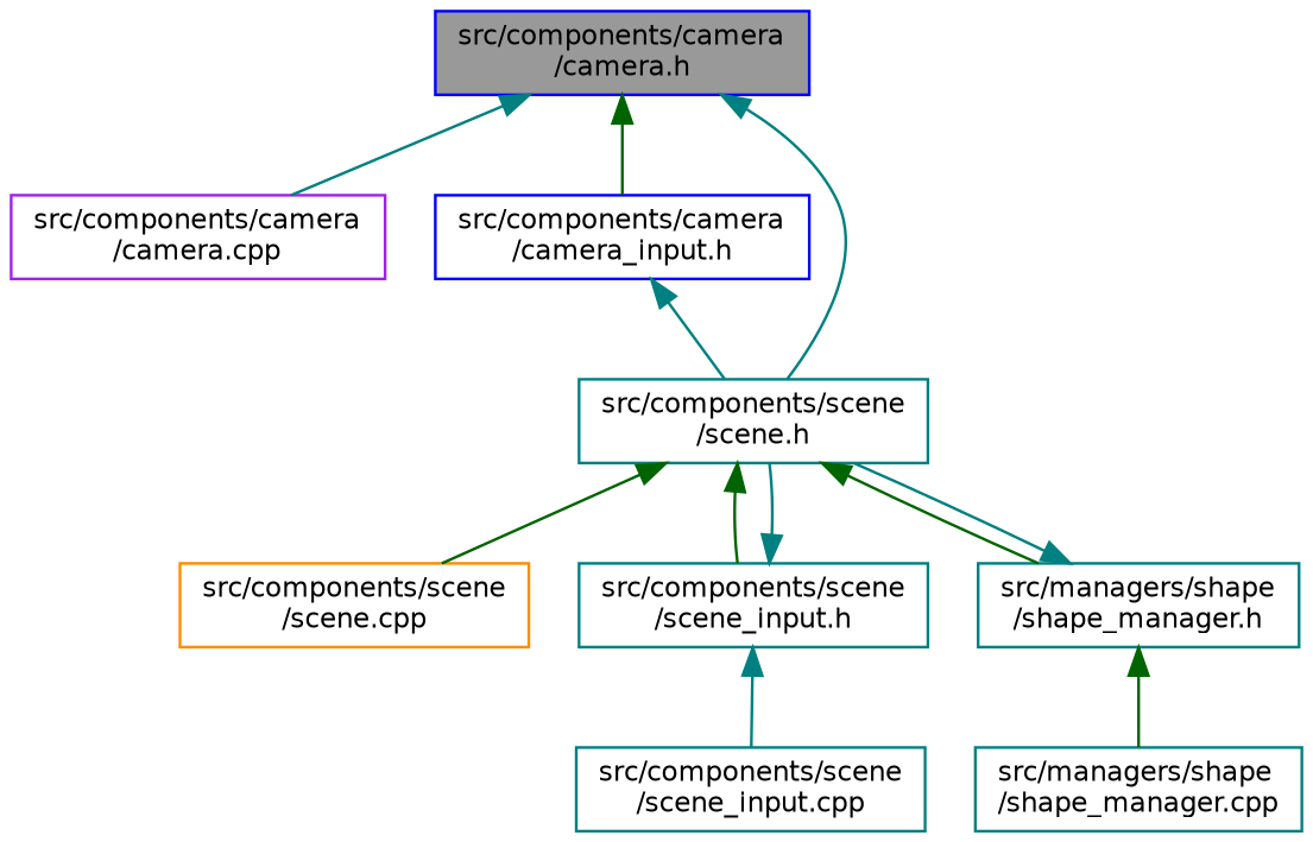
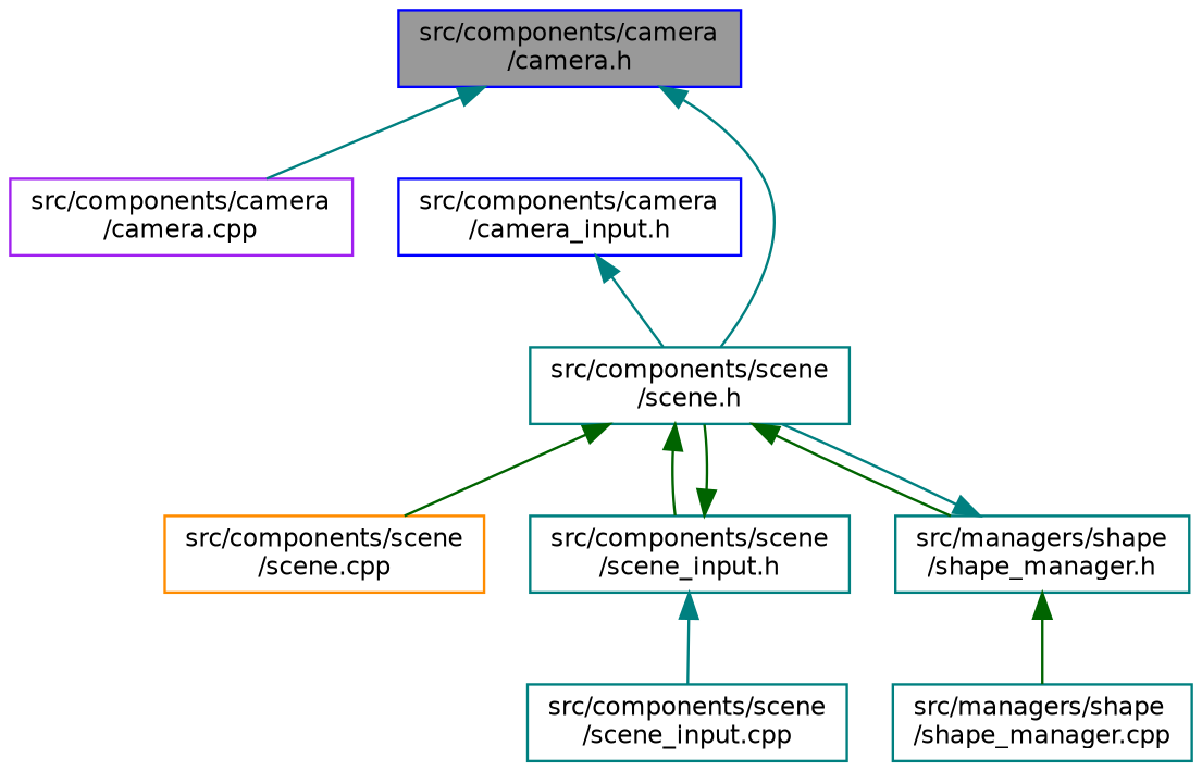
  digraph {
    node [color=teal fillcolor=white fontname=Helvetica fontsize=10 shape=box style=filled]
    edge [color=teal dir=back fontname=Helvetica fontsize=10 labelfontname=Helvetica labelfontsize=10 style=solid]
    n1 [color=blue fillcolor=grey60 fontcolor=black height=0.2 label="src/components/camera\l/camera.h" width=0.4]
    n2 [color=purple height=0.2 label="src/components/camera\l/camera.cpp" width=0.4]
    n3 [color=blue height=0.2 label="src/components/camera\l/camera_input.h" width=0.4]
    n4 [height=0.2 label="src/components/scene\l/scene.h" width=0.4]
    n5 [color=darkorange height=0.2 label="src/components/scene\l/scene.cpp" width=0.4]
    n6 [height=0.2 label="src/components/scene\l/scene_input.h" width=0.4]
    n7 [height=0.2 label="src/managers/shape\l/shape_manager.h" width=0.4]
    n8 [height=0.2 label="src/components/scene\l/scene_input.cpp" width=0.4]
    n9 [height=0.2 label="src/managers/shape\l/shape_manager.cpp" width=0.4]
    n1 -> n2
-   n1 -> n3 [color=darkgreen]
    n1 -> n4
    n3 -> n4
    n4 -> n5 [color=darkgreen]
    n4 -> n6 [color=darkgreen]
    n4 -> n7 [color=darkgreen]
-   n6 -> n4
+   n6 -> n4 [color=darkgreen]
    n6 -> n8
    n7 -> n4
    n7 -> n9 [color=darkgreen]
  }
